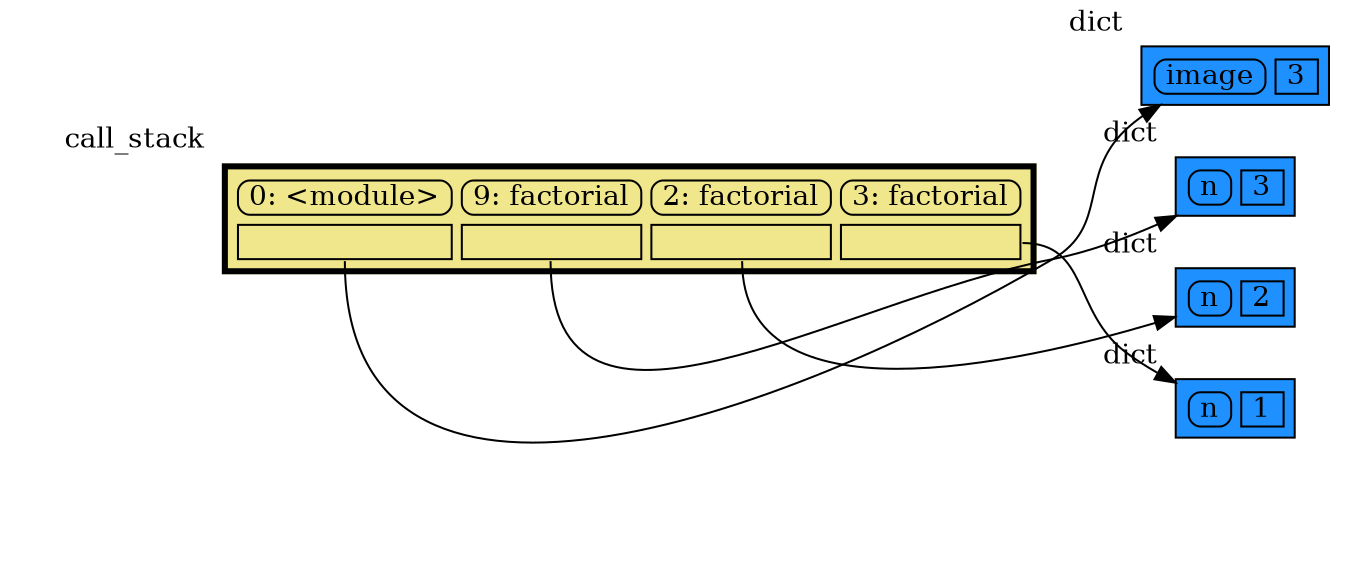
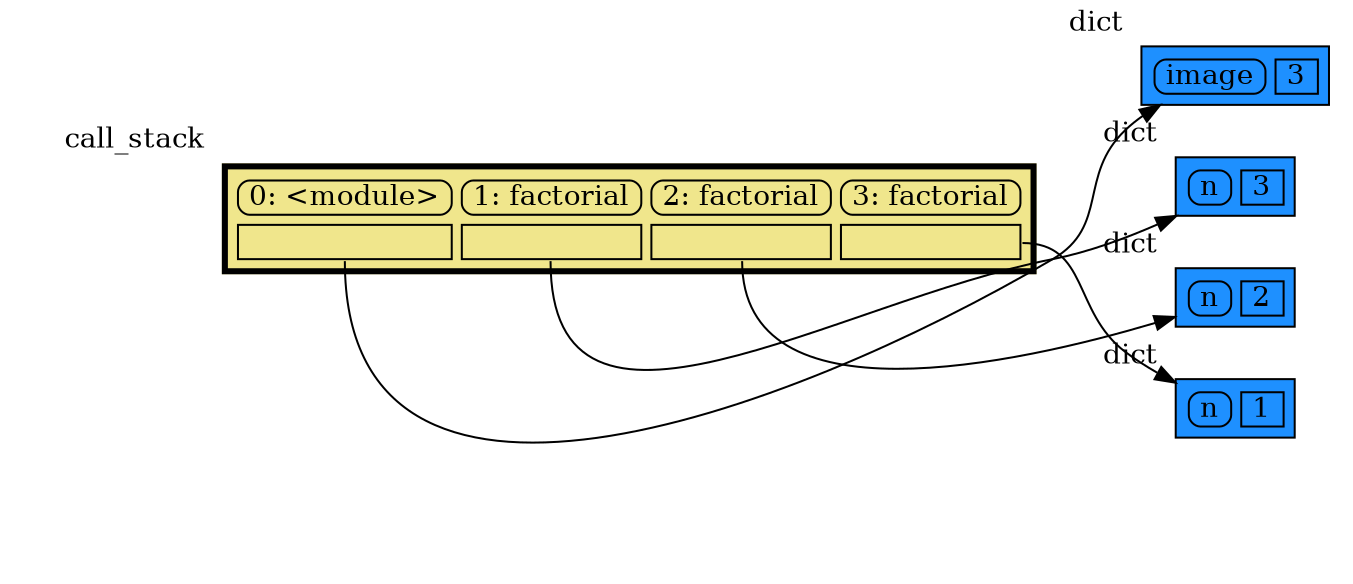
  digraph {
    rankdir=LR
    node [shape=plaintext xlabel=dict]
    edge [style=solid headport=table]
    n1 [label=< <TABLE BORDER="1" CELLBORDER="1" CELLSPACING="5" CELLPADDING="0" BGCOLOR="dodgerblue1" PORT="table">     <TR><TD BORDER="1" STYLE="ROUNDED"> image </TD><TD BORDER="1"> 3 </TD></TR> </TABLE> >]
    n2 [label=< <TABLE BORDER="1" CELLBORDER="1" CELLSPACING="5" CELLPADDING="0" BGCOLOR="dodgerblue1" PORT="table">     <TR><TD BORDER="1" STYLE="ROUNDED"> n </TD><TD BORDER="1"> 3 </TD></TR> </TABLE> >]
    n3 [label=< <TABLE BORDER="1" CELLBORDER="1" CELLSPACING="5" CELLPADDING="0" BGCOLOR="dodgerblue1" PORT="table">     <TR><TD BORDER="1" STYLE="ROUNDED"> n </TD><TD BORDER="1"> 2 </TD></TR> </TABLE> >]
    n4 [label=< <TABLE BORDER="1" CELLBORDER="1" CELLSPACING="5" CELLPADDING="0" BGCOLOR="dodgerblue1" PORT="table">     <TR><TD BORDER="1" STYLE="ROUNDED"> n </TD><TD BORDER="1"> 1 </TD></TR> </TABLE> >]
-   n5 [label=< <TABLE BORDER="3" CELLBORDER="1" CELLSPACING="5" CELLPADDING="0" BGCOLOR="khaki" PORT="table">     <TR><TD BORDER="1" STYLE="ROUNDED"> 0: &lt;module&gt; </TD><TD BORDER="1" STYLE="ROUNDED"> 9: factorial </TD><TD BORDER="1" STYLE="ROUNDED"> 2: factorial </TD><TD BORDER="1" STYLE="ROUNDED"> 3: factorial </TD></TR>     <TR><TD BORDER="1" PORT="ref0"> </TD><TD BORDER="1" PORT="ref1"> </TD><TD BORDER="1" PORT="ref2"> </TD><TD BORDER="1" PORT="ref3"> </TD></TR> </TABLE> > xlabel=call_stack]
+   n5 [label=< <TABLE BORDER="3" CELLBORDER="1" CELLSPACING="5" CELLPADDING="0" BGCOLOR="khaki" PORT="table">     <TR><TD BORDER="1" STYLE="ROUNDED"> 0: &lt;module&gt; </TD><TD BORDER="1" STYLE="ROUNDED"> 1: factorial </TD><TD BORDER="1" STYLE="ROUNDED"> 2: factorial </TD><TD BORDER="1" STYLE="ROUNDED"> 3: factorial </TD></TR>     <TR><TD BORDER="1" PORT="ref0"> </TD><TD BORDER="1" PORT="ref1"> </TD><TD BORDER="1" PORT="ref2"> </TD><TD BORDER="1" PORT="ref3"> </TD></TR> </TABLE> > xlabel=call_stack]
    subgraph sub_1 {
      rank=same
      n1
      n2
      n3
      n4
    }
    n1 -> n2 [style=invis weight=10 headport=""]
    n2 -> n3 [style=invis weight=10 headport=""]
    n3 -> n4 [style=invis weight=10 headport=""]
    n5 -> n1 [tailport=ref0]
    n5 -> n2 [tailport=ref1]
    n5 -> n3 [tailport=ref2]
    n5 -> n4 [tailport=ref3]
  }
